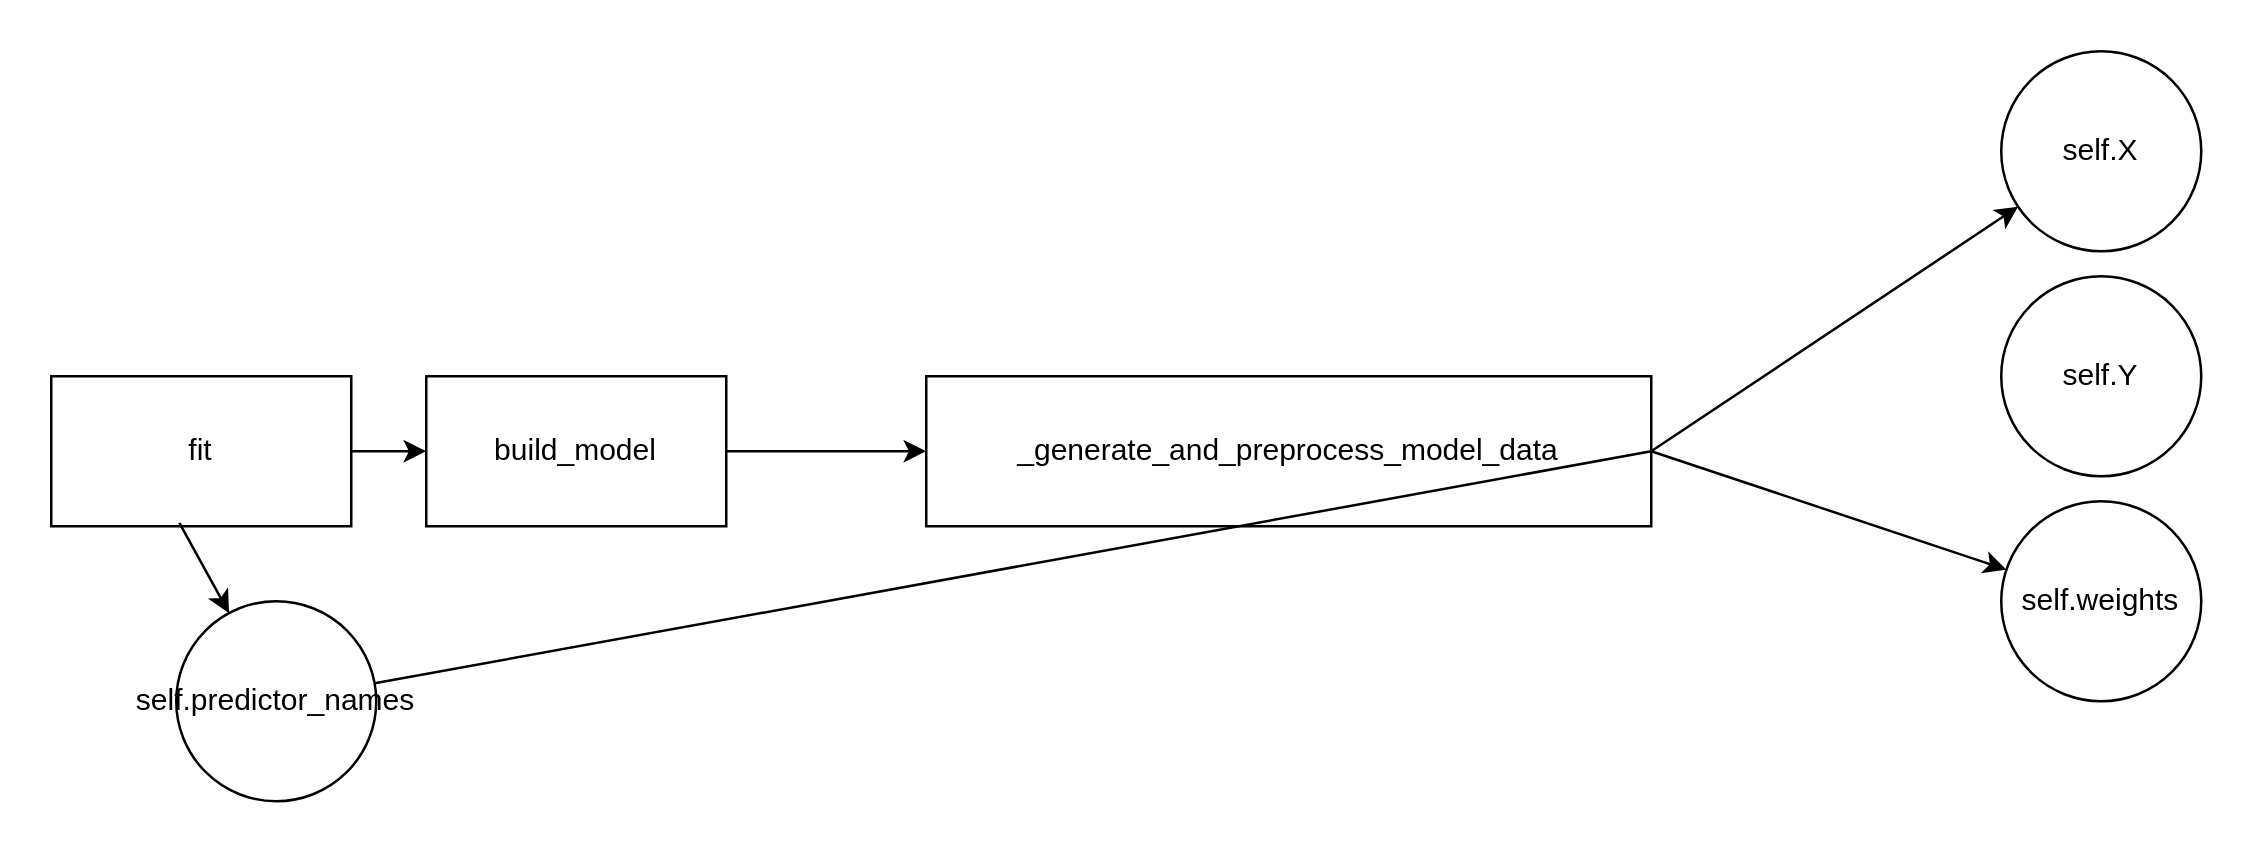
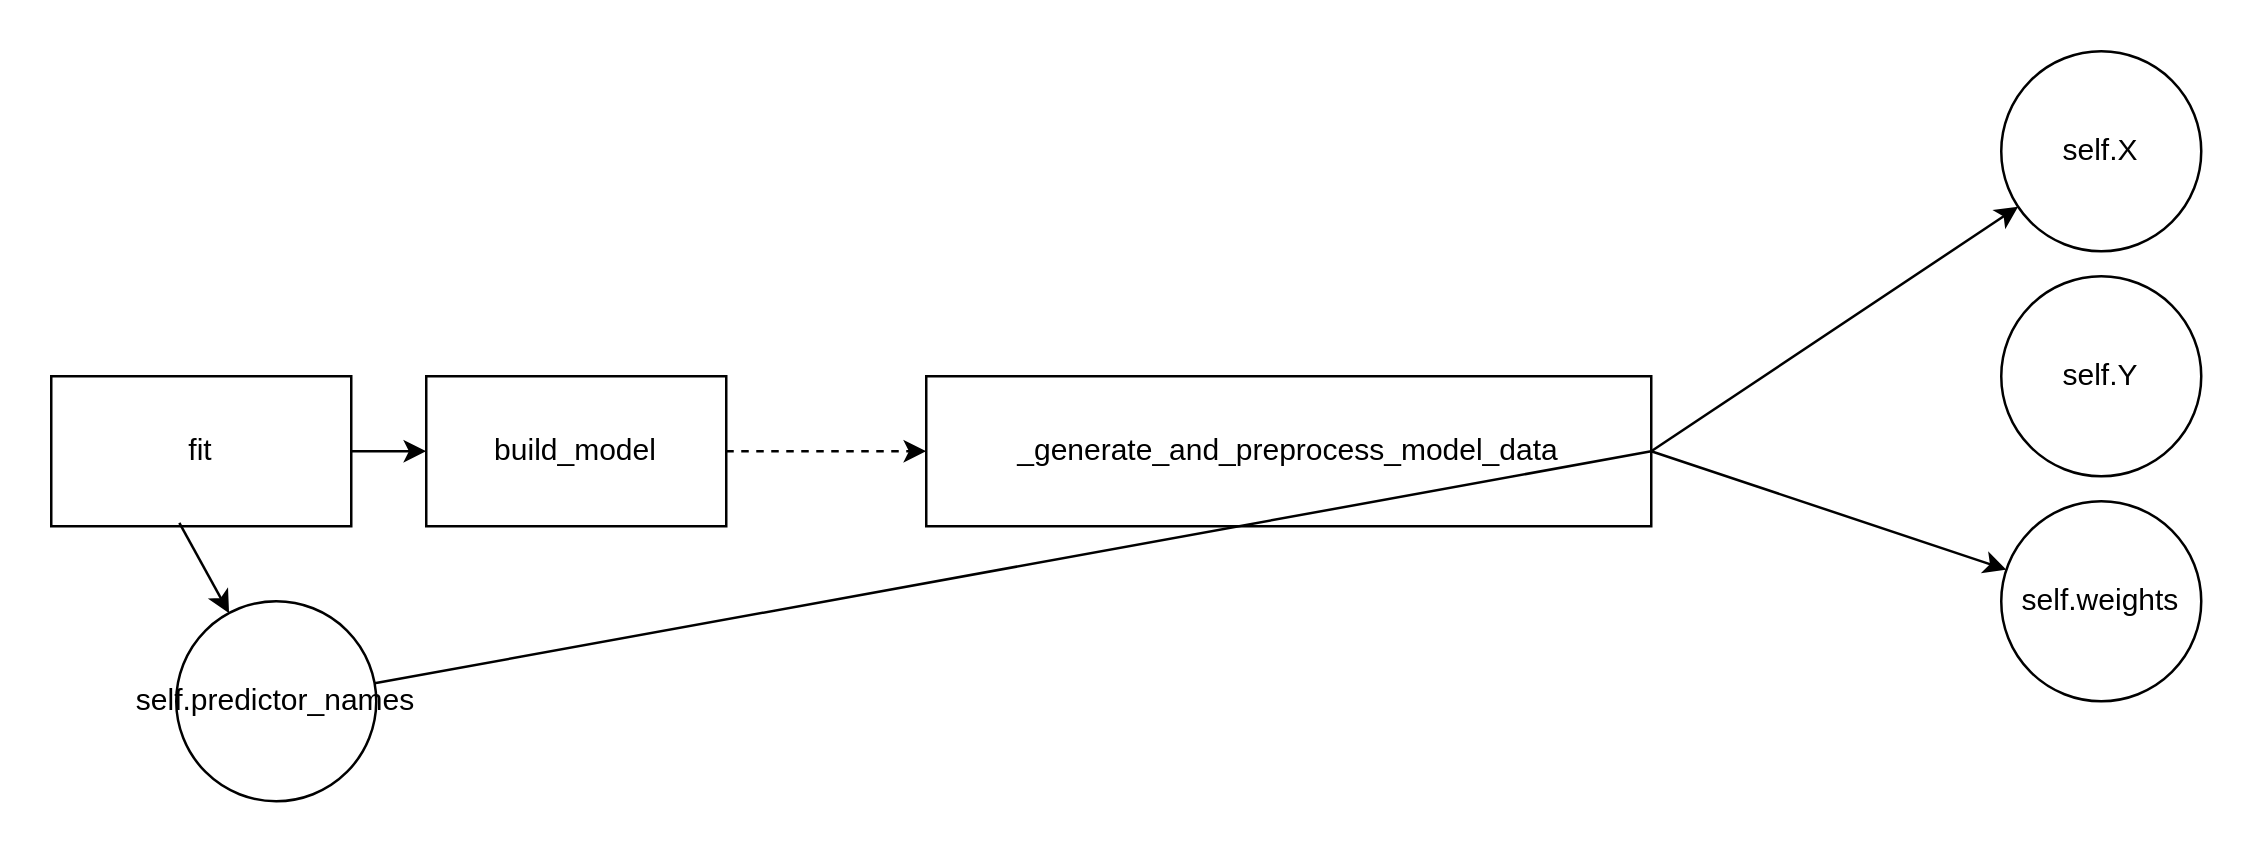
  <mxCell id="0" />
  <mxCell id="1" parent="0" />
  <mxCell id="2" value="" style="edgeStyle=none;html=1;" edge="1" parent="1" source="3" target="5"><mxGeometry relative="1" as="geometry" /></mxCell>
  <mxCell id="3" value="fit" style="rounded=0;whiteSpace=wrap;html=1;" vertex="1" parent="1"><mxGeometry x="20" y="150" width="120" height="60" as="geometry" /></mxCell>
- <mxCell id="4" value="" style="edgeStyle=none;html=1;" edge="1" parent="1" source="5" target="9"><mxGeometry relative="1" as="geometry" /></mxCell>
+ <mxCell id="4" value="" style="edgeStyle=none;html=1;dashed=1;" edge="1" parent="1" source="5" target="9"><mxGeometry relative="1" as="geometry" /></mxCell>
  <mxCell id="5" value="build_model" style="rounded=0;whiteSpace=wrap;html=1;" vertex="1" parent="1"><mxGeometry x="170" y="150" width="120" height="60" as="geometry" /></mxCell>
  <mxCell id="6" style="edgeStyle=none;html=1;exitX=1;exitY=0.5;exitDx=0;exitDy=0;" edge="1" parent="1" source="9" target="10"><mxGeometry relative="1" as="geometry" /></mxCell>
  <mxCell id="7" value="" style="edgeStyle=none;html=1;exitX=1;exitY=0.5;exitDx=0;exitDy=0;" edge="1" parent="1" source="9" target="13"><mxGeometry relative="1" as="geometry" /></mxCell>
  <mxCell id="8" value="" style="edgeStyle=none;html=1;exitX=0.427;exitY=0.978;exitDx=0;exitDy=0;exitPerimeter=0;" edge="1" parent="1" source="3" target="14"><mxGeometry relative="1" as="geometry"><mxPoint x="290" y="180" as="sourcePoint" /></mxGeometry></mxCell>
  <mxCell id="9" value="_generate_and_preprocess_model_data" style="rounded=0;whiteSpace=wrap;html=1;" vertex="1" parent="1"><mxGeometry x="370" y="150" width="290" height="60" as="geometry" /></mxCell>
  <mxCell id="10" value="self.X" style="ellipse;whiteSpace=wrap;html=1;rounded=0;" vertex="1" parent="1"><mxGeometry x="800" y="20" width="80" height="80" as="geometry" /></mxCell>
  <mxCell id="11" value="" style="edgeStyle=none;html=1;endArrow=none;exitX=1;exitY=0.5;exitDx=0;exitDy=0;" edge="1" parent="1" source="9" target="14"><mxGeometry relative="1" as="geometry"><mxPoint x="770" y="130" as="targetPoint" /><mxPoint x="660" y="151.569" as="sourcePoint" /></mxGeometry></mxCell>
  <mxCell id="12" value="self.Y" style="ellipse;whiteSpace=wrap;html=1;rounded=0;" vertex="1" parent="1"><mxGeometry x="800" y="110" width="80" height="80" as="geometry" /></mxCell>
  <mxCell id="13" value="self.weights" style="ellipse;whiteSpace=wrap;html=1;rounded=0;" vertex="1" parent="1"><mxGeometry x="800" y="200" width="80" height="80" as="geometry" /></mxCell>
  <mxCell id="14" value="self.predictor_names" style="ellipse;whiteSpace=wrap;html=1;rounded=0;" vertex="1" parent="1"><mxGeometry x="70" y="240" width="80" height="80" as="geometry" /></mxCell>
